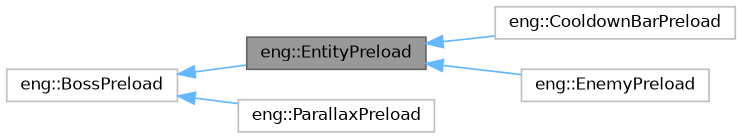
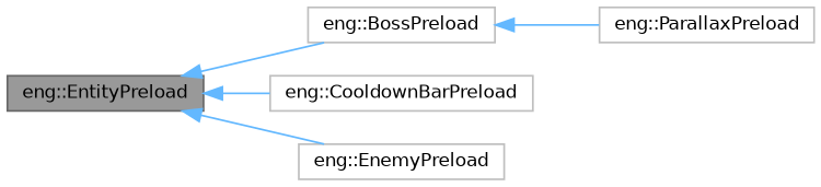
  digraph {
    rankdir=LR
    node [color=grey75 fillcolor=white fontname=Helvetica fontsize=10 shape=box style=filled]
    edge [color=steelblue1 dir=back fontname=Helvetica fontsize=10 labelfontname=Helvetica labelfontsize=10 style=solid]
    n1 [color=gray40 fillcolor=grey60 fontcolor=black height=0.2 label="eng::EntityPreload" width=0.4]
    n2 [height=0.2 label="eng::BossPreload" width=0.4]
    n3 [height=0.2 label="eng::CooldownBarPreload" width=0.4]
    n4 [height=0.2 label="eng::EnemyPreload" width=0.4]
    n5 [height=0.2 label="eng::ParallaxPreload" width=0.4]
-   n2 -> n1
+   n1 -> n2
    n1 -> n3
    n1 -> n4
    n2 -> n5
  }
